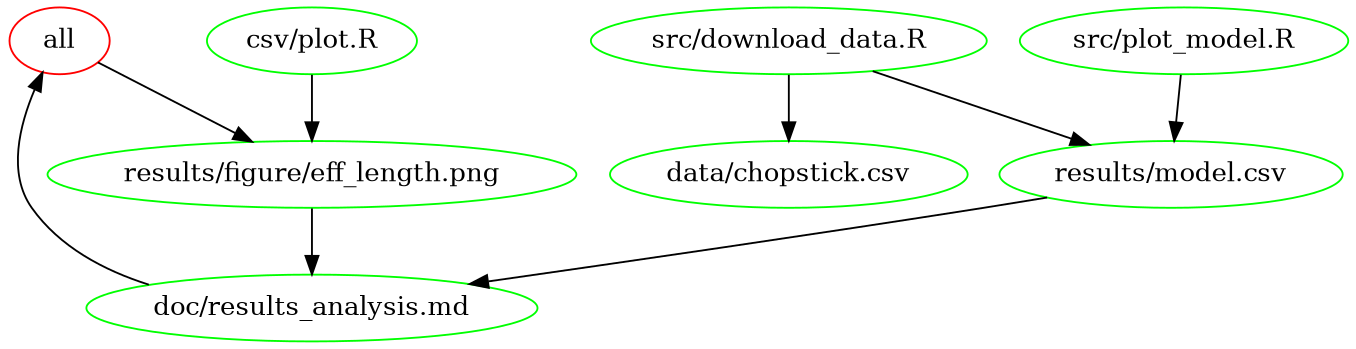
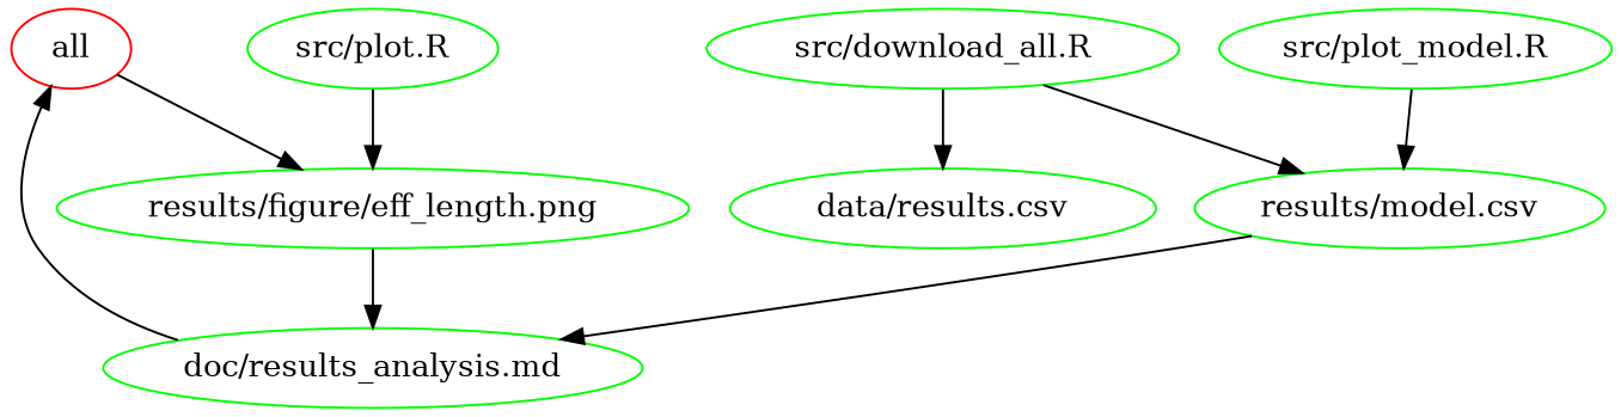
  digraph {
    node [color=green]
    n1 [color=red label=all]
    n2 [label="results/figure/eff_length.png"]
-   n3 [label="data/chopstick.csv"]
+   n3 [label="data/results.csv"]
    n4 [label="doc/results_analysis.md"]
    n5 [label="results/model.csv"]
-   n6 [label="src/download_data.R"]
+   n6 [label="src/download_all.R"]
    n7 [label="src/plot_model.R"]
-   n8 [label="csv/plot.R"]
+   n8 [label="src/plot.R"]
    n1 -> n2
    n2 -> n4
    n4 -> n1
    n5 -> n4
    n6 -> n3
    n6 -> n5
    n7 -> n5
    n8 -> n2
  }
